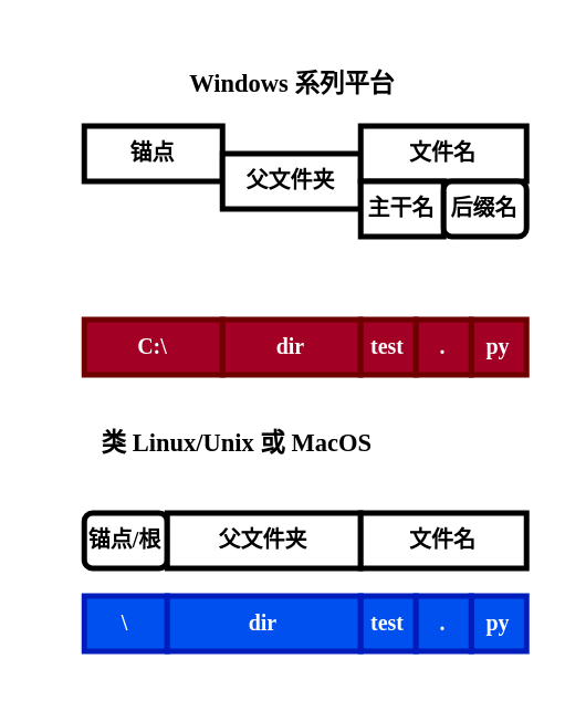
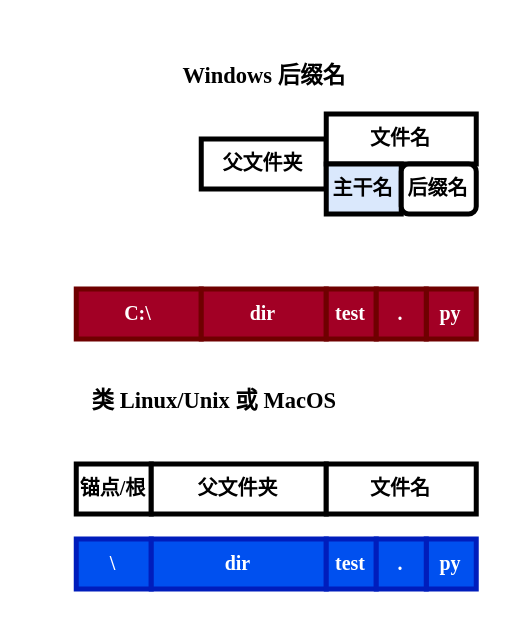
  <mxCell id="0" />
  <mxCell id="1" parent="0" />
- <mxCell id="2" value="锚点" style="whiteSpace=wrap;html=1;fontStyle=1;fontFamily=Comic Sans MS;strokeWidth=2;fontSize=8;" vertex="1" parent="1"><mxGeometry x="30" y="45" width="50" height="20" as="geometry" /></mxCell>
  <mxCell id="3" value="父文件夹" style="whiteSpace=wrap;html=1;fontStyle=1;fontFamily=Comic Sans MS;strokeWidth=2;fontSize=8;" vertex="1" parent="1"><mxGeometry x="80" y="55" width="50" height="20" as="geometry" /></mxCell>
  <mxCell id="4" value="文件名" style="whiteSpace=wrap;html=1;fontStyle=1;fontFamily=Comic Sans MS;strokeWidth=2;fontSize=8;" vertex="1" parent="1"><mxGeometry x="130" y="45" width="60" height="20" as="geometry" /></mxCell>
- <mxCell id="5" value="主干名" style="whiteSpace=wrap;html=1;fontStyle=1;fontFamily=Comic Sans MS;strokeWidth=2;fontSize=8;" vertex="1" parent="1"><mxGeometry x="130" y="65" width="30" height="20" as="geometry" /></mxCell>
+ <mxCell id="5" value="主干名" style="whiteSpace=wrap;html=1;fontStyle=1;fontFamily=Comic Sans MS;strokeWidth=2;fontSize=8;fillColor=#dae8fc;" vertex="1" parent="1"><mxGeometry x="130" y="65" width="30" height="20" as="geometry" /></mxCell>
  <mxCell id="6" value="后缀名" style="whiteSpace=wrap;html=1;fontStyle=1;fontFamily=Comic Sans MS;strokeWidth=2;fontSize=8;rounded=1;" vertex="1" parent="1"><mxGeometry x="160" y="65" width="30" height="20" as="geometry" /></mxCell>
  <mxCell id="7" value="C:\" style="whiteSpace=wrap;html=1;fontStyle=1;fontFamily=Comic Sans MS;strokeWidth=2;fontSize=8;fillColor=#a20025;fontColor=#ffffff;strokeColor=#6F0000;" vertex="1" parent="1"><mxGeometry x="30" y="115" width="50" height="20" as="geometry" /></mxCell>
  <mxCell id="8" value="dir" style="whiteSpace=wrap;html=1;fontStyle=1;fontFamily=Comic Sans MS;strokeWidth=2;fontSize=8;fillColor=#a20025;fontColor=#ffffff;strokeColor=#6F0000;" vertex="1" parent="1"><mxGeometry x="80" y="115" width="50" height="20" as="geometry" /></mxCell>
  <mxCell id="9" value="test" style="whiteSpace=wrap;html=1;fontStyle=1;fontFamily=Comic Sans MS;strokeWidth=2;fontSize=8;fillColor=#a20025;fontColor=#ffffff;strokeColor=#6F0000;" vertex="1" parent="1"><mxGeometry x="130" y="115" width="20" height="20" as="geometry" /></mxCell>
  <mxCell id="10" value="py" style="whiteSpace=wrap;html=1;fontStyle=1;fontFamily=Comic Sans MS;strokeWidth=2;fontSize=8;fillColor=#a20025;fontColor=#ffffff;strokeColor=#6F0000;" vertex="1" parent="1"><mxGeometry x="170" y="115" width="20" height="20" as="geometry" /></mxCell>
  <mxCell id="11" value="." style="whiteSpace=wrap;html=1;fontStyle=1;fontFamily=Comic Sans MS;strokeWidth=2;fontSize=8;fillColor=#a20025;fontColor=#ffffff;strokeColor=#6F0000;" vertex="1" parent="1"><mxGeometry x="150" y="115" width="20" height="20" as="geometry" /></mxCell>
- <mxCell id="12" value="锚点/根" style="whiteSpace=wrap;html=1;fontStyle=1;fontFamily=Comic Sans MS;strokeWidth=2;fontSize=8;rounded=1;" vertex="1" parent="1"><mxGeometry x="30" y="185" width="30" height="20" as="geometry" /></mxCell>
+ <mxCell id="12" value="锚点/根" style="whiteSpace=wrap;html=1;fontStyle=1;fontFamily=Comic Sans MS;strokeWidth=2;fontSize=8;" vertex="1" parent="1"><mxGeometry x="30" y="185" width="30" height="20" as="geometry" /></mxCell>
  <mxCell id="13" value="父文件夹" style="whiteSpace=wrap;html=1;fontStyle=1;fontFamily=Comic Sans MS;strokeWidth=2;fontSize=8;" vertex="1" parent="1"><mxGeometry x="60" y="185" width="70" height="20" as="geometry" /></mxCell>
  <mxCell id="14" value="文件名" style="whiteSpace=wrap;html=1;fontStyle=1;fontFamily=Comic Sans MS;strokeWidth=2;fontSize=8;" vertex="1" parent="1"><mxGeometry x="130" y="185" width="60" height="20" as="geometry" /></mxCell>
  <mxCell id="15" value="\" style="whiteSpace=wrap;html=1;fontStyle=1;fontFamily=Comic Sans MS;strokeWidth=2;fontSize=8;fillColor=#0050ef;fontColor=#ffffff;strokeColor=#001DBC;" vertex="1" parent="1"><mxGeometry x="30" y="215" width="30" height="20" as="geometry" /></mxCell>
  <mxCell id="16" value="dir" style="whiteSpace=wrap;html=1;fontStyle=1;fontFamily=Comic Sans MS;strokeWidth=2;fontSize=8;fillColor=#0050ef;fontColor=#ffffff;strokeColor=#001DBC;" vertex="1" parent="1"><mxGeometry x="60" y="215" width="70" height="20" as="geometry" /></mxCell>
  <mxCell id="17" value="test" style="whiteSpace=wrap;html=1;fontStyle=1;fontFamily=Comic Sans MS;strokeWidth=2;fontSize=8;fillColor=#0050ef;fontColor=#ffffff;strokeColor=#001DBC;" vertex="1" parent="1"><mxGeometry x="130" y="215" width="20" height="20" as="geometry" /></mxCell>
  <mxCell id="18" value="py" style="whiteSpace=wrap;html=1;fontStyle=1;fontFamily=Comic Sans MS;strokeWidth=2;fontSize=8;fillColor=#0050ef;fontColor=#ffffff;strokeColor=#001DBC;" vertex="1" parent="1"><mxGeometry x="170" y="215" width="20" height="20" as="geometry" /></mxCell>
  <mxCell id="19" value="." style="whiteSpace=wrap;html=1;fontStyle=1;fontFamily=Comic Sans MS;strokeWidth=2;fontSize=8;fillColor=#0050ef;fontColor=#ffffff;strokeColor=#001DBC;" vertex="1" parent="1"><mxGeometry x="150" y="215" width="20" height="20" as="geometry" /></mxCell>
  <mxCell id="20" value="&lt;font face=&quot;Comic Sans MS&quot; style=&quot;font-size: 9px;&quot;&gt;&lt;b style=&quot;font-size: 9px;&quot;&gt;类 Linux/Unix 或 MacOS&lt;/b&gt;&lt;/font&gt;" style="text;html=1;align=center;verticalAlign=middle;resizable=0;points=[];autosize=1;strokeColor=none;fillColor=none;fontSize=9;" vertex="1" parent="1"><mxGeometry x="20" y="150" width="130" height="20" as="geometry" /></mxCell>
- <mxCell id="21" value="&lt;font face=&quot;Comic Sans MS&quot; style=&quot;font-size: 9px;&quot;&gt;&lt;b style=&quot;font-size: 9px;&quot;&gt;Windows 系列平台&lt;/b&gt;&lt;/font&gt;" style="text;html=1;align=center;verticalAlign=middle;resizable=0;points=[];autosize=1;strokeColor=none;fillColor=none;fontSize=9;" vertex="1" parent="1"><mxGeometry x="55" y="20" width="100" height="20" as="geometry" /></mxCell>
+ <mxCell id="21" value="&lt;font face=&quot;Comic Sans MS&quot; style=&quot;font-size: 9px;&quot;&gt;&lt;b style=&quot;font-size: 9px;&quot;&gt;Windows 后缀名&lt;/b&gt;&lt;/font&gt;" style="text;html=1;align=center;verticalAlign=middle;resizable=0;points=[];autosize=1;strokeColor=none;fillColor=none;fontSize=9;" vertex="1" parent="1"><mxGeometry x="55" y="20" width="100" height="20" as="geometry" /></mxCell>
